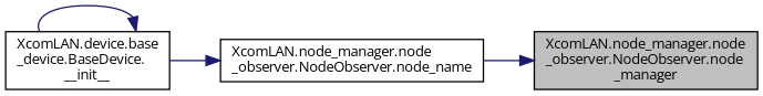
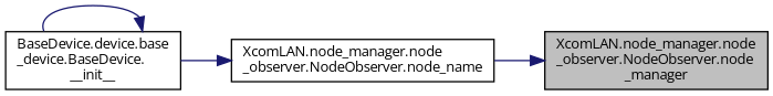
  digraph {
    rankdir=RL
    fontname="Open Sans"
    node [color=black fillcolor=white fontname="Open Sans" fontsize=10 shape=record style=filled]
    edge [color=midnightblue dir=back fontname="Open Sans" fontsize=10 labelfontname=Helvetica labelfontsize=10 style=solid]
    n1 [fillcolor=grey75 fontcolor=black height=0.2 label="XcomLAN.node_manager.node\l_observer.NodeObserver.node\l_manager" width=0.4]
    n2 [height=0.2 label="XcomLAN.node_manager.node\l_observer.NodeObserver.node_name" width=0.4]
-   n3 [height=0.2 label="XcomLAN.device.base\l_device.BaseDevice.\l__init__" width=0.4]
+   n3 [height=0.2 label="BaseDevice.device.base\l_device.BaseDevice.\l__init__" width=0.4]
    n1 -> n2
    n2 -> n3
    n3 -> n3
  }
